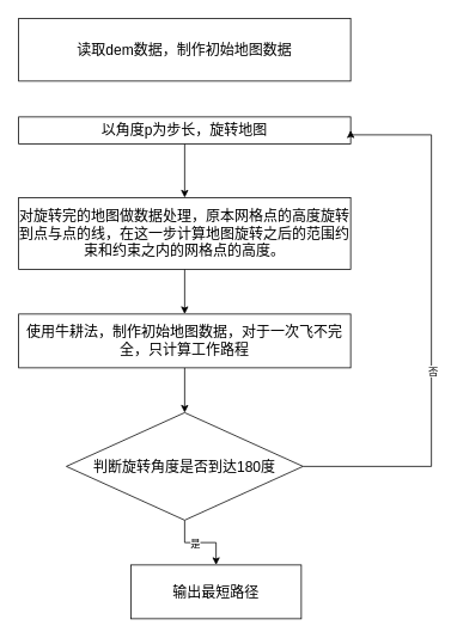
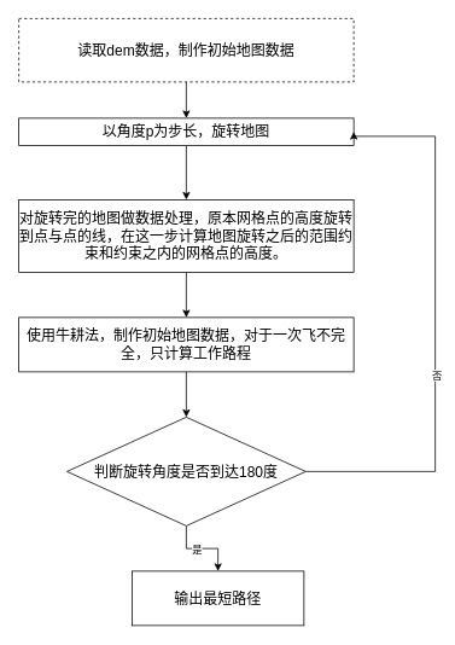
  <mxCell id="0" />
  <mxCell id="1" parent="0" />
- <mxCell id="3" value="&lt;div&gt;&lt;font style=&quot;font-size: 16px;&quot;&gt;读取dem数据，制作初始地图数据&lt;/font&gt;&lt;/div&gt;" style="rounded=0;whiteSpace=wrap;html=1;" parent="1" vertex="1"><mxGeometry x="20" y="20" width="370" height="70" as="geometry" /></mxCell>
+ <mxCell id="2" value="" style="edgeStyle=orthogonalEdgeStyle;rounded=0;orthogonalLoop=1;jettySize=auto;html=1;" parent="1" source="3" target="5" edge="1"><mxGeometry relative="1" as="geometry" /></mxCell>
+ <mxCell id="3" value="&lt;div&gt;&lt;font style=&quot;font-size: 16px;&quot;&gt;读取dem数据，制作初始地图数据&lt;/font&gt;&lt;/div&gt;" style="rounded=0;whiteSpace=wrap;html=1;dashed=1;" parent="1" vertex="1"><mxGeometry x="20" y="20" width="370" height="70" as="geometry" /></mxCell>
  <mxCell id="4" value="" style="edgeStyle=orthogonalEdgeStyle;rounded=0;orthogonalLoop=1;jettySize=auto;html=1;" parent="1" source="5" target="7" edge="1"><mxGeometry relative="1" as="geometry" /></mxCell>
  <mxCell id="5" value="&lt;font style=&quot;font-size: 16px;&quot;&gt;以角度p为步长，旋转地图&lt;/font&gt;" style="rounded=0;whiteSpace=wrap;html=1;" parent="1" vertex="1"><mxGeometry x="20" y="130" width="370" height="30" as="geometry" /></mxCell>
  <mxCell id="6" value="" style="edgeStyle=orthogonalEdgeStyle;rounded=0;orthogonalLoop=1;jettySize=auto;html=1;" parent="1" source="7" target="9" edge="1"><mxGeometry relative="1" as="geometry" /></mxCell>
  <mxCell id="7" value="&lt;font style=&quot;font-size: 16px;&quot;&gt;对旋转完的地图做数据处理，原本网格点的高度旋转到点与点的线，在这一步计算地图旋转之后的范围约束和约束之内的网格点的高度。&lt;/font&gt;" style="rounded=0;whiteSpace=wrap;html=1;" parent="1" vertex="1"><mxGeometry x="20" y="220" width="370" height="80" as="geometry" /></mxCell>
  <mxCell id="8" value="" style="edgeStyle=orthogonalEdgeStyle;rounded=0;orthogonalLoop=1;jettySize=auto;html=1;entryX=0.5;entryY=0;entryDx=0;entryDy=0;" parent="1" source="9" target="14" edge="1"><mxGeometry relative="1" as="geometry"><mxPoint x="205" y="450" as="targetPoint" /></mxGeometry></mxCell>
  <mxCell id="9" value="&lt;font style=&quot;font-size: 16px;&quot;&gt;使用牛耕法，制作初始地图数据，对于一次飞不完全，只计算工作路程&lt;/font&gt;" style="rounded=0;whiteSpace=wrap;html=1;" parent="1" vertex="1"><mxGeometry x="20" y="350" width="370" height="60" as="geometry" /></mxCell>
  <mxCell id="10" style="edgeStyle=orthogonalEdgeStyle;rounded=0;orthogonalLoop=1;jettySize=auto;html=1;entryX=1;entryY=0.5;entryDx=0;entryDy=0;exitX=1;exitY=0.5;exitDx=0;exitDy=0;" parent="1" source="14" target="5" edge="1"><mxGeometry relative="1" as="geometry"><Array as="points"><mxPoint x="480" y="520" /><mxPoint x="480" y="150" /></Array></mxGeometry></mxCell>
  <mxCell id="11" value="&lt;div&gt;否&lt;/div&gt;" style="edgeLabel;html=1;align=center;verticalAlign=middle;resizable=0;points=[];" parent="10" vertex="1" connectable="0"><mxGeometry x="-0.179" y="-1" relative="1" as="geometry"><mxPoint as="offset" /></mxGeometry></mxCell>
  <mxCell id="12" value="" style="edgeStyle=orthogonalEdgeStyle;rounded=0;orthogonalLoop=1;jettySize=auto;html=1;" parent="1" source="14" target="15" edge="1"><mxGeometry relative="1" as="geometry" /></mxCell>
  <mxCell id="13" value="是" style="edgeLabel;html=1;align=center;verticalAlign=middle;resizable=0;points=[];" parent="12" vertex="1" connectable="0"><mxGeometry x="-0.126" y="-1" relative="1" as="geometry"><mxPoint as="offset" /></mxGeometry></mxCell>
  <mxCell id="14" value="&lt;font style=&quot;font-size: 16px;&quot;&gt;判断旋转角度是否到达180度&lt;/font&gt;" style="rhombus;whiteSpace=wrap;html=1;" parent="1" vertex="1"><mxGeometry x="73.13" y="460" width="263.75" height="120" as="geometry" /></mxCell>
  <mxCell id="15" value="&lt;font style=&quot;font-size: 16px;&quot;&gt;输出最短路径&lt;/font&gt;" style="whiteSpace=wrap;html=1;" parent="1" vertex="1"><mxGeometry x="145" y="630" width="190" height="60" as="geometry" /></mxCell>
